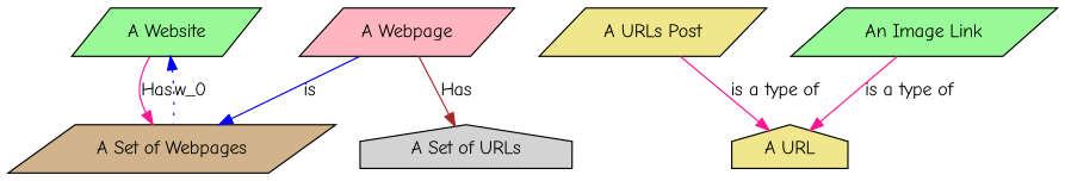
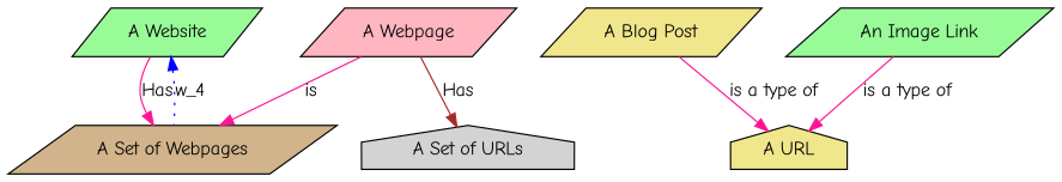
  digraph {
    rankdir=TB
    fontname="Comic Neue"
    node [shape=parallelogram style=filled fillcolor=palegreen fontname="Comic Neue"]
    edge [color=deeppink fontname="Comic Neue"]
    n1 [label="A Website"]
    n2 [label="A Set of Webpages" fillcolor=tan]
    n3 [label="A Webpage" fillcolor=lightpink]
    n4 [label="A Set of URLs" shape=house fillcolor=lightgrey]
-   n5 [label="A URLs Post" fillcolor=khaki]
+   n5 [label="A Blog Post" fillcolor=khaki]
    n6 [label="A URL" shape=house fillcolor=khaki]
    n7 [label="An Image Link"]
    n1 -> n2 [label=Has]
-   n1 -> n2 [arrowType=none arrowhead=none dir=both label=w_0 style=dotted color=blue]
-   n3 -> n2 [arrowhead=normal label=is color=blue]
+   n1 -> n2 [arrowType=none arrowhead=none dir=both label=w_4 style=dotted color=blue]
+   n3 -> n2 [arrowhead=normal label=is]
    n3 -> n4 [label=Has color=brown]
    n5 -> n6 [label="is a type of"]
    n7 -> n6 [label="is a type of"]
  }
